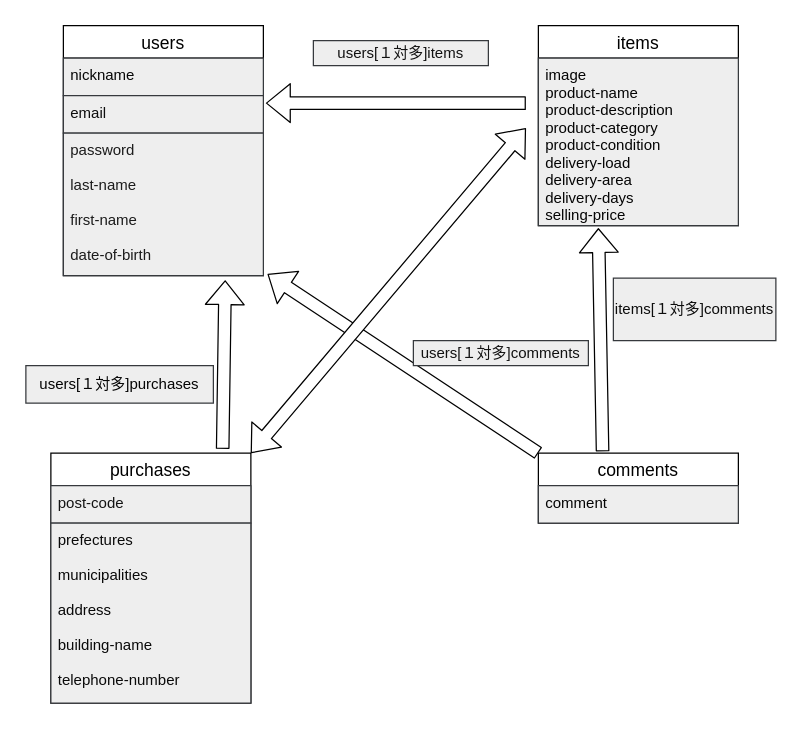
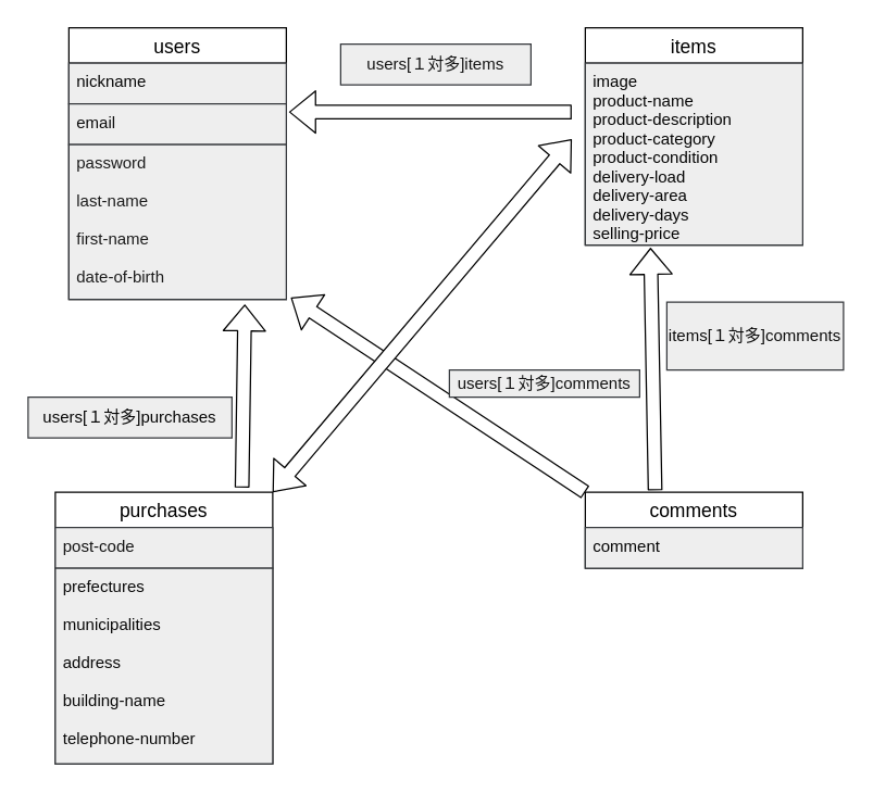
  <mxCell id="0" />
  <mxCell id="1" parent="0" />
  <mxCell id="2" value="purchases" style="swimlane;fontStyle=0;childLayout=stackLayout;horizontal=1;startSize=26;horizontalStack=0;resizeParent=1;resizeParentMax=0;resizeLast=0;collapsible=1;marginBottom=0;align=center;fontSize=14;" parent="1" vertex="1"><mxGeometry x="40" y="362" width="160" height="200" as="geometry" /></mxCell>
  <mxCell id="3" value="post-code" style="text;strokeColor=#36393d;spacingLeft=4;spacingRight=4;overflow=hidden;rotatable=0;points=[[0,0.5],[1,0.5]];portConstraint=eastwest;fontSize=12;fillColor=#eeeeee;fontColor=#141414;" parent="2" vertex="1"><mxGeometry y="26" width="160" height="30" as="geometry" /></mxCell>
  <mxCell id="4" value="prefectures&#10;&#10;municipalities&#10;&#10;address&#10;&#10;building-name&#10;&#10;telephone-number" style="text;strokeColor=#36393d;spacingLeft=4;spacingRight=4;overflow=hidden;rotatable=0;points=[[0,0.5],[1,0.5]];portConstraint=eastwest;fontSize=12;fillColor=#eeeeee;fontColor=#0A0A0A;" parent="2" vertex="1"><mxGeometry y="56" width="160" height="144" as="geometry" /></mxCell>
  <mxCell id="5" value="comments" style="swimlane;fontStyle=0;childLayout=stackLayout;horizontal=1;startSize=26;horizontalStack=0;resizeParent=1;resizeParentMax=0;resizeLast=0;collapsible=1;marginBottom=0;align=center;fontSize=14;" parent="1" vertex="1"><mxGeometry x="430" y="362" width="160" height="56" as="geometry" /></mxCell>
  <mxCell id="6" value="comment" style="text;spacingLeft=4;spacingRight=4;overflow=hidden;rotatable=0;points=[[0,0.5],[1,0.5]];portConstraint=eastwest;fontSize=12;fillColor=#eeeeee;strokeColor=#36393d;fontColor=#050505;" parent="5" vertex="1"><mxGeometry y="26" width="160" height="30" as="geometry" /></mxCell>
  <mxCell id="7" value="items" style="swimlane;fontStyle=0;childLayout=stackLayout;horizontal=1;startSize=26;horizontalStack=0;resizeParent=1;resizeParentMax=0;resizeLast=0;collapsible=1;marginBottom=0;align=center;fontSize=14;" parent="1" vertex="1"><mxGeometry x="430" y="20" width="160" height="160" as="geometry" /></mxCell>
  <mxCell id="8" value="image&#10;product-name&#10;product-description&#10;product-category&#10;product-condition&#10;delivery-load&#10;delivery-area&#10;delivery-days&#10;selling-price" style="text;strokeColor=#36393d;spacingLeft=4;spacingRight=4;overflow=hidden;rotatable=0;points=[[0,0.5],[1,0.5]];portConstraint=eastwest;fontSize=12;fillColor=#eeeeee;fontColor=#050505;" parent="7" vertex="1"><mxGeometry y="26" width="160" height="134" as="geometry" /></mxCell>
  <mxCell id="9" value="users" style="swimlane;fontStyle=0;childLayout=stackLayout;horizontal=1;startSize=26;horizontalStack=0;resizeParent=1;resizeParentMax=0;resizeLast=0;collapsible=1;marginBottom=0;align=center;fontSize=14;" parent="1" vertex="1"><mxGeometry x="50" y="20" width="160" height="200" as="geometry" /></mxCell>
  <mxCell id="10" value="nickname" style="text;strokeColor=#36393d;spacingLeft=4;spacingRight=4;overflow=hidden;rotatable=0;points=[[0,0.5],[1,0.5]];portConstraint=eastwest;fontSize=12;fillColor=#eeeeee;fontColor=#080808;" parent="9" vertex="1"><mxGeometry y="26" width="160" height="30" as="geometry" /></mxCell>
  <mxCell id="11" value="email" style="text;strokeColor=#36393d;spacingLeft=4;spacingRight=4;overflow=hidden;rotatable=0;points=[[0,0.5],[1,0.5]];portConstraint=eastwest;fontSize=12;fillColor=#eeeeee;fontColor=#0D0D0D;" parent="9" vertex="1"><mxGeometry y="56" width="160" height="30" as="geometry" /></mxCell>
  <mxCell id="12" value="password &#10;&#10;last-name&#10;&#10;first-name&#10;&#10;date-of-birth&#10;" style="text;strokeColor=#36393d;spacingLeft=4;spacingRight=4;overflow=hidden;rotatable=0;points=[[0,0.5],[1,0.5]];portConstraint=eastwest;fontSize=12;fillColor=#eeeeee;fontColor=#1C1C1C;" parent="9" vertex="1"><mxGeometry y="86" width="160" height="114" as="geometry" /></mxCell>
  <mxCell id="13" value="" style="shape=flexArrow;endArrow=classic;html=1;fontColor=none;fillColor=#ffffff;" parent="1" edge="1"><mxGeometry width="50" height="50" relative="1" as="geometry"><mxPoint x="420" y="82" as="sourcePoint" /><mxPoint x="212" y="82" as="targetPoint" /><Array as="points" /></mxGeometry></mxCell>
- <mxCell id="14" value="users[１対多]items" style="text;html=1;strokeColor=#36393d;align=center;verticalAlign=middle;whiteSpace=wrap;rounded=0;fillColor=#eeeeee;fontColor=#121212;" parent="1" vertex="1"><mxGeometry x="250" y="32" width="140" height="20" as="geometry" /></mxCell>
+ <mxCell id="14" value="users[１対多]items" style="text;html=1;strokeColor=#36393d;align=center;verticalAlign=middle;whiteSpace=wrap;rounded=0;fillColor=#eeeeee;fontColor=#121212;" parent="1" vertex="1"><mxGeometry x="250" y="32" width="140" height="30" as="geometry" /></mxCell>
  <mxCell id="15" value="users[１対多]purchases" style="text;html=1;strokeColor=#36393d;align=center;verticalAlign=middle;whiteSpace=wrap;rounded=0;fillColor=#eeeeee;fontColor=#050505;" parent="1" vertex="1"><mxGeometry x="20" y="292" width="150" height="30" as="geometry" /></mxCell>
  <mxCell id="16" value="" style="shape=flexArrow;endArrow=classic;html=1;fontColor=#f0f0f0;entryX=1.021;entryY=0.989;entryDx=0;entryDy=0;entryPerimeter=0;exitX=0;exitY=0;exitDx=0;exitDy=0;fillColor=#ffffff;" parent="1" source="5" target="12" edge="1"><mxGeometry width="50" height="50" relative="1" as="geometry"><mxPoint x="290" y="302" as="sourcePoint" /><mxPoint x="340" y="252" as="targetPoint" /></mxGeometry></mxCell>
  <mxCell id="17" value="users[１対多]comments" style="text;html=1;strokeColor=#36393d;align=center;verticalAlign=middle;whiteSpace=wrap;rounded=0;fillColor=#eeeeee;fontColor=#121212;" parent="1" vertex="1"><mxGeometry x="330" y="272" width="140" height="20" as="geometry" /></mxCell>
  <mxCell id="18" value="" style="shape=flexArrow;endArrow=classic;html=1;fontColor=#f0f0f0;exitX=0.321;exitY=-0.025;exitDx=0;exitDy=0;exitPerimeter=0;fillColor=#ffffff;" parent="1" source="5" edge="1"><mxGeometry width="50" height="50" relative="1" as="geometry"><mxPoint x="480" y="322" as="sourcePoint" /><mxPoint x="478" y="182" as="targetPoint" /></mxGeometry></mxCell>
  <mxCell id="19" value="items[１対多]comments" style="text;html=1;strokeColor=#36393d;align=center;verticalAlign=middle;whiteSpace=wrap;rounded=0;fillColor=#eeeeee;fontColor=#0D0D0D;" parent="1" vertex="1"><mxGeometry x="490" y="222" width="130" height="50" as="geometry" /></mxCell>
  <mxCell id="20" value="" style="shape=flexArrow;endArrow=classic;html=1;fontColor=#f0f0f0;entryX=0.809;entryY=1.032;entryDx=0;entryDy=0;entryPerimeter=0;exitX=0.859;exitY=-0.017;exitDx=0;exitDy=0;exitPerimeter=0;fillColor=#ffffff;" parent="1" source="2" target="12" edge="1"><mxGeometry width="50" height="50" relative="1" as="geometry"><mxPoint x="160" y="342" as="sourcePoint" /><mxPoint x="210" y="292" as="targetPoint" /></mxGeometry></mxCell>
  <mxCell id="21" value="" style="shape=flexArrow;endArrow=classic;startArrow=classic;html=1;fontColor=#f0f0f0;exitX=1;exitY=0;exitDx=0;exitDy=0;fillColor=#ffffff;" parent="1" source="2" edge="1"><mxGeometry width="100" height="100" relative="1" as="geometry"><mxPoint x="310" y="382" as="sourcePoint" /><mxPoint x="420" y="102" as="targetPoint" /></mxGeometry></mxCell>
  <mxCell id="22" style="edgeStyle=none;html=1;exitX=0;exitY=1;exitDx=0;exitDy=0;fillColor=#ffffff;" edge="1" parent="1"><mxGeometry relative="1" as="geometry"><mxPoint x="430" y="262" as="targetPoint" /><mxPoint x="430" y="262" as="sourcePoint" /></mxGeometry></mxCell>
